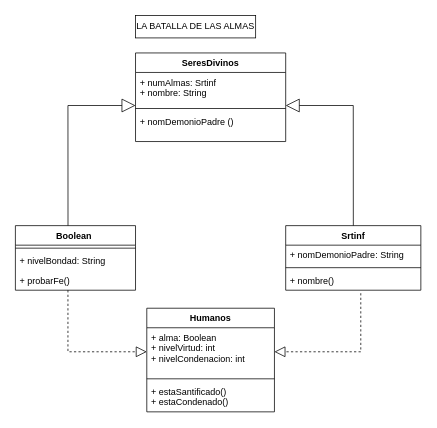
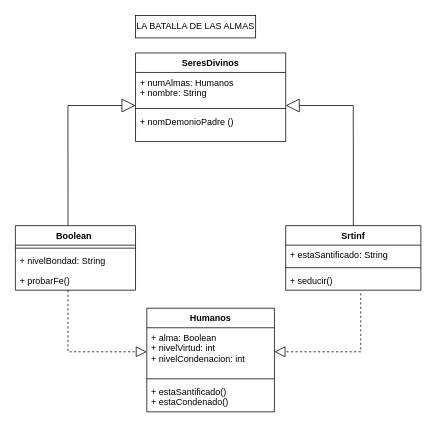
  <mxCell id="0" />
  <mxCell id="1" parent="0" />
  <mxCell id="2" value="LA BATALLA DE LAS ALMAS" style="rounded=0;whiteSpace=wrap;html=1;" parent="1" vertex="1"><mxGeometry x="180" y="20" width="160" height="30" as="geometry" /></mxCell>
  <mxCell id="3" value="SeresDivinos" style="swimlane;fontStyle=1;align=center;verticalAlign=top;childLayout=stackLayout;horizontal=1;startSize=26;horizontalStack=0;resizeParent=1;resizeParentMax=0;resizeLast=0;collapsible=1;marginBottom=0;" parent="1" vertex="1"><mxGeometry x="180" y="70" width="200" height="118" as="geometry" /></mxCell>
- <mxCell id="4" value="+ numAlmas: Srtinf&#10;+ nombre: String" style="text;strokeColor=none;fillColor=none;align=left;verticalAlign=top;spacingLeft=4;spacingRight=4;overflow=hidden;rotatable=0;points=[[0,0.5],[1,0.5]];portConstraint=eastwest;" parent="3" vertex="1"><mxGeometry y="26" width="200" height="44" as="geometry" /></mxCell>
+ <mxCell id="4" value="+ numAlmas: Humanos&#10;+ nombre: String" style="text;strokeColor=none;fillColor=none;align=left;verticalAlign=top;spacingLeft=4;spacingRight=4;overflow=hidden;rotatable=0;points=[[0,0.5],[1,0.5]];portConstraint=eastwest;" parent="3" vertex="1"><mxGeometry y="26" width="200" height="44" as="geometry" /></mxCell>
  <mxCell id="5" value="" style="line;strokeWidth=1;fillColor=none;align=left;verticalAlign=middle;spacingTop=-1;spacingLeft=3;spacingRight=3;rotatable=0;labelPosition=right;points=[];portConstraint=eastwest;strokeColor=inherit;" parent="3" vertex="1"><mxGeometry y="70" width="200" height="8" as="geometry" /></mxCell>
  <mxCell id="6" value="+ nomDemonioPadre ()" style="text;strokeColor=none;fillColor=none;align=left;verticalAlign=top;spacingLeft=4;spacingRight=4;overflow=hidden;rotatable=0;points=[[0,0.5],[1,0.5]];portConstraint=eastwest;" parent="3" vertex="1"><mxGeometry y="78" width="200" height="40" as="geometry" /></mxCell>
  <mxCell id="7" value="Boolean " style="swimlane;fontStyle=1;align=center;verticalAlign=top;childLayout=stackLayout;horizontal=1;startSize=26;horizontalStack=0;resizeParent=1;resizeParentMax=0;resizeLast=0;collapsible=1;marginBottom=0;" parent="1" vertex="1"><mxGeometry x="20" y="300" width="160" height="86" as="geometry" /></mxCell>
  <mxCell id="8" value="" style="line;strokeWidth=1;fillColor=none;align=left;verticalAlign=middle;spacingTop=-1;spacingLeft=3;spacingRight=3;rotatable=0;labelPosition=right;points=[];portConstraint=eastwest;strokeColor=inherit;" parent="7" vertex="1"><mxGeometry y="26" width="160" height="8" as="geometry" /></mxCell>
  <mxCell id="9" value="+ nivelBondad: String" style="text;strokeColor=none;fillColor=none;align=left;verticalAlign=top;spacingLeft=4;spacingRight=4;overflow=hidden;rotatable=0;points=[[0,0.5],[1,0.5]];portConstraint=eastwest;" parent="7" vertex="1"><mxGeometry y="34" width="160" height="26" as="geometry" /></mxCell>
  <mxCell id="10" value="+ probarFe()" style="text;strokeColor=none;fillColor=none;align=left;verticalAlign=top;spacingLeft=4;spacingRight=4;overflow=hidden;rotatable=0;points=[[0,0.5],[1,0.5]];portConstraint=eastwest;" parent="7" vertex="1"><mxGeometry y="60" width="160" height="26" as="geometry" /></mxCell>
  <mxCell id="11" value="Srtinf" style="swimlane;fontStyle=1;align=center;verticalAlign=top;childLayout=stackLayout;horizontal=1;startSize=26;horizontalStack=0;resizeParent=1;resizeParentMax=0;resizeLast=0;collapsible=1;marginBottom=0;" parent="1" vertex="1"><mxGeometry x="380" y="300" width="180" height="86" as="geometry" /></mxCell>
- <mxCell id="12" value="+ nomDemonioPadre: String" style="text;strokeColor=none;fillColor=none;align=left;verticalAlign=top;spacingLeft=4;spacingRight=4;overflow=hidden;rotatable=0;points=[[0,0.5],[1,0.5]];portConstraint=eastwest;" parent="11" vertex="1"><mxGeometry y="26" width="180" height="26" as="geometry" /></mxCell>
+ <mxCell id="12" value="+ estaSantificado: String" style="text;strokeColor=none;fillColor=none;align=left;verticalAlign=top;spacingLeft=4;spacingRight=4;overflow=hidden;rotatable=0;points=[[0,0.5],[1,0.5]];portConstraint=eastwest;" parent="11" vertex="1"><mxGeometry y="26" width="180" height="26" as="geometry" /></mxCell>
  <mxCell id="13" value="" style="line;strokeWidth=1;fillColor=none;align=left;verticalAlign=middle;spacingTop=-1;spacingLeft=3;spacingRight=3;rotatable=0;labelPosition=right;points=[];portConstraint=eastwest;strokeColor=inherit;" parent="11" vertex="1"><mxGeometry y="52" width="180" height="8" as="geometry" /></mxCell>
- <mxCell id="14" value="+ nombre()" style="text;strokeColor=none;fillColor=none;align=left;verticalAlign=top;spacingLeft=4;spacingRight=4;overflow=hidden;rotatable=0;points=[[0,0.5],[1,0.5]];portConstraint=eastwest;" parent="11" vertex="1"><mxGeometry y="60" width="180" height="26" as="geometry" /></mxCell>
+ <mxCell id="14" value="+ seducir()" style="text;strokeColor=none;fillColor=none;align=left;verticalAlign=top;spacingLeft=4;spacingRight=4;overflow=hidden;rotatable=0;points=[[0,0.5],[1,0.5]];portConstraint=eastwest;" parent="11" vertex="1"><mxGeometry y="60" width="180" height="26" as="geometry" /></mxCell>
  <mxCell id="15" value="Humanos" style="swimlane;fontStyle=1;align=center;verticalAlign=top;childLayout=stackLayout;horizontal=1;startSize=26;horizontalStack=0;resizeParent=1;resizeParentMax=0;resizeLast=0;collapsible=1;marginBottom=0;" parent="1" vertex="1"><mxGeometry x="195" y="410" width="170" height="138" as="geometry" /></mxCell>
  <mxCell id="16" value="+ alma: Boolean&#10;+ nivelVirtud: int&#10;+ nivelCondenacion: int &#10;" style="text;strokeColor=none;fillColor=none;align=left;verticalAlign=top;spacingLeft=4;spacingRight=4;overflow=hidden;rotatable=0;points=[[0,0.5],[1,0.5]];portConstraint=eastwest;" parent="15" vertex="1"><mxGeometry y="26" width="170" height="64" as="geometry" /></mxCell>
  <mxCell id="17" value="" style="line;strokeWidth=1;fillColor=none;align=left;verticalAlign=middle;spacingTop=-1;spacingLeft=3;spacingRight=3;rotatable=0;labelPosition=right;points=[];portConstraint=eastwest;strokeColor=inherit;" parent="15" vertex="1"><mxGeometry y="90" width="170" height="8" as="geometry" /></mxCell>
  <mxCell id="18" value="+ estaSantificado()&#10;+ estaCondenado()" style="text;strokeColor=none;fillColor=none;align=left;verticalAlign=top;spacingLeft=4;spacingRight=4;overflow=hidden;rotatable=0;points=[[0,0.5],[1,0.5]];portConstraint=eastwest;" parent="15" vertex="1"><mxGeometry y="98" width="170" height="40" as="geometry" /></mxCell>
  <mxCell id="19" value="" style="endArrow=block;endSize=16;endFill=0;html=1;rounded=0;exitX=0.438;exitY=0;exitDx=0;exitDy=0;exitPerimeter=0;" parent="1" source="7" edge="1"><mxGeometry width="160" relative="1" as="geometry"><mxPoint x="20" y="140" as="sourcePoint" /><mxPoint x="180" y="140" as="targetPoint" /><Array as="points"><mxPoint x="90" y="140" /></Array></mxGeometry></mxCell>
  <mxCell id="20" value="" style="endArrow=block;endSize=16;endFill=0;html=1;rounded=0;exitX=0.438;exitY=0;exitDx=0;exitDy=0;exitPerimeter=0;" parent="1" edge="1"><mxGeometry width="160" relative="1" as="geometry"><mxPoint x="470.08" y="300" as="sourcePoint" /><mxPoint x="380" y="140" as="targetPoint" /><Array as="points"><mxPoint x="470" y="140" /></Array></mxGeometry></mxCell>
  <mxCell id="21" value="" style="endArrow=block;dashed=1;endFill=0;endSize=12;html=1;rounded=0;entryX=0;entryY=0.5;entryDx=0;entryDy=0;" parent="1" target="16" edge="1"><mxGeometry width="160" relative="1" as="geometry"><mxPoint x="90" y="386" as="sourcePoint" /><mxPoint x="190" y="466" as="targetPoint" /><Array as="points"><mxPoint x="90" y="468" /></Array></mxGeometry></mxCell>
  <mxCell id="22" value="" style="endArrow=block;dashed=1;endFill=0;endSize=12;html=1;rounded=0;entryX=1;entryY=0.5;entryDx=0;entryDy=0;" parent="1" target="16" edge="1"><mxGeometry width="160" relative="1" as="geometry"><mxPoint x="480" y="390" as="sourcePoint" /><mxPoint x="360" y="466" as="targetPoint" /><Array as="points"><mxPoint x="480" y="468" /></Array></mxGeometry></mxCell>
